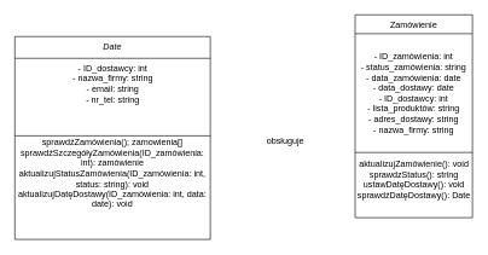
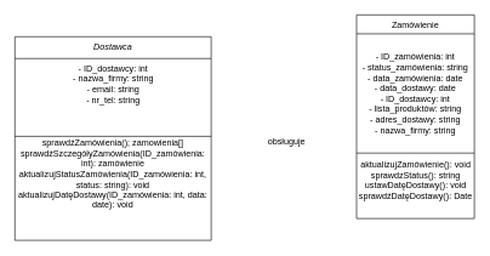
  <mxCell id="0" />
  <mxCell id="1" parent="0" />
- <mxCell id="2" value="Date" style="swimlane;fontStyle=2;align=center;verticalAlign=top;childLayout=stackLayout;horizontal=1;startSize=30;horizontalStack=0;resizeParent=1;resizeLast=0;collapsible=1;marginBottom=0;rounded=0;shadow=0;strokeWidth=1;" parent="1" vertex="1"><mxGeometry x="20" y="50" width="270" height="280" as="geometry"><mxRectangle x="230" y="140" width="160" height="26" as="alternateBounds" /></mxGeometry></mxCell>
+ <mxCell id="2" value="Dostawca" style="swimlane;fontStyle=2;align=center;verticalAlign=top;childLayout=stackLayout;horizontal=1;startSize=30;horizontalStack=0;resizeParent=1;resizeLast=0;collapsible=1;marginBottom=0;rounded=0;shadow=0;strokeWidth=1;" parent="1" vertex="1"><mxGeometry x="20" y="50" width="270" height="280" as="geometry"><mxRectangle x="230" y="140" width="160" height="26" as="alternateBounds" /></mxGeometry></mxCell>
  <mxCell id="3" value="&lt;span style=&quot;text-align: left;&quot;&gt;- ID_dostawcy: int&lt;/span&gt;&lt;br style=&quot;padding: 0px; margin: 0px; text-align: left;&quot;&gt;&lt;span style=&quot;text-align: left;&quot;&gt;- nazwa_firmy: string&lt;/span&gt;&lt;br style=&quot;padding: 0px; margin: 0px; text-align: left;&quot;&gt;&lt;span style=&quot;text-align: left;&quot;&gt;- email: string&lt;/span&gt;&lt;br style=&quot;padding: 0px; margin: 0px; text-align: left;&quot;&gt;&lt;span style=&quot;text-align: left;&quot;&gt;- nr_tel: string&lt;/span&gt;" style="text;html=1;align=center;verticalAlign=middle;resizable=0;points=[];autosize=1;strokeColor=none;fillColor=none;" parent="2" vertex="1"><mxGeometry y="30" width="270" height="70" as="geometry" /></mxCell>
  <mxCell id="4" value="" style="line;html=1;strokeWidth=1;align=left;verticalAlign=middle;spacingTop=-1;spacingLeft=3;spacingRight=3;rotatable=0;labelPosition=right;points=[];portConstraint=eastwest;" parent="2" vertex="1"><mxGeometry y="100" width="270" height="74" as="geometry" /></mxCell>
  <mxCell id="5" value="sprawdźZamówienia(); zamowienia[]&lt;div&gt;sprawdźSzczegółyZamówienia(ID_zamówienia: int): zamówienie&lt;/div&gt;&lt;div&gt;aktualizujStatusZamówienia(ID_zamówienia: int, status: string): void&lt;/div&gt;&lt;div&gt;aktualizujDatęDostawy(ID_zamówienia: int, data: date): void&lt;/div&gt;" style="text;html=1;align=center;verticalAlign=middle;whiteSpace=wrap;rounded=0;" vertex="1" parent="2"><mxGeometry y="174" width="270" height="30" as="geometry" /></mxCell>
  <mxCell id="6" value="&lt;div&gt;&lt;span style=&quot;text-wrap: nowrap;&quot;&gt;&lt;br&gt;&lt;/span&gt;&lt;/div&gt;" style="text;html=1;align=center;verticalAlign=middle;whiteSpace=wrap;rounded=0;" parent="2" vertex="1"><mxGeometry y="204" width="270" height="76" as="geometry" /></mxCell>
  <mxCell id="7" value="Zamówienie" style="swimlane;fontStyle=0;align=center;verticalAlign=top;childLayout=stackLayout;horizontal=1;startSize=26;horizontalStack=0;resizeParent=1;resizeLast=0;collapsible=1;marginBottom=0;rounded=0;shadow=0;strokeWidth=1;" parent="1" vertex="1"><mxGeometry x="490" y="20" width="162" height="280" as="geometry"><mxRectangle x="550" y="140" width="160" height="26" as="alternateBounds" /></mxGeometry></mxCell>
  <mxCell id="8" value="" style="endArrow=none;html=1;rounded=0;entryX=1;entryY=1;entryDx=0;entryDy=0;" edge="1" parent="7" target="9"><mxGeometry width="50" height="50" relative="1" as="geometry"><mxPoint y="190" as="sourcePoint" /><mxPoint x="50" y="140" as="targetPoint" /></mxGeometry></mxCell>
  <mxCell id="9" value="&lt;span style=&quot;text-align: left; text-wrap: nowrap;&quot;&gt;- ID_zamówienia: int&lt;/span&gt;&lt;br style=&quot;padding: 0px; margin: 0px; text-align: left; text-wrap: nowrap;&quot;&gt;&lt;span style=&quot;text-align: left; text-wrap: nowrap;&quot;&gt;- status_zamówienia: string&lt;/span&gt;&lt;br style=&quot;padding: 0px; margin: 0px; text-align: left; text-wrap: nowrap;&quot;&gt;&lt;span style=&quot;text-align: left; text-wrap: nowrap;&quot;&gt;- data_zamówienia: date&lt;/span&gt;&lt;br style=&quot;padding: 0px; margin: 0px; text-align: left; text-wrap: nowrap;&quot;&gt;&lt;span style=&quot;text-align: left; text-wrap: nowrap;&quot;&gt;- data_dostawy: date&lt;/span&gt;&lt;br style=&quot;padding: 0px; margin: 0px; text-align: left; text-wrap: nowrap;&quot;&gt;&lt;span style=&quot;text-align: left; text-wrap: nowrap;&quot;&gt;- ID_dostawcy: int&lt;/span&gt;&lt;br style=&quot;padding: 0px; margin: 0px; text-align: left; text-wrap: nowrap;&quot;&gt;&lt;span style=&quot;text-align: left; text-wrap: nowrap;&quot;&gt;- lista_produktów: string&lt;/span&gt;&lt;br style=&quot;padding: 0px; margin: 0px; text-align: left; text-wrap: nowrap;&quot;&gt;&lt;span style=&quot;text-align: left; text-wrap: nowrap;&quot;&gt;- adres_dostawy: string&lt;/span&gt;&lt;br style=&quot;padding: 0px; margin: 0px; text-align: left; text-wrap: nowrap;&quot;&gt;&lt;span style=&quot;text-align: left; text-wrap: nowrap;&quot;&gt;- nazwa_firmy: string&lt;/span&gt;" style="text;html=1;align=center;verticalAlign=middle;whiteSpace=wrap;rounded=0;" vertex="1" parent="7"><mxGeometry y="26" width="162" height="164" as="geometry" /></mxCell>
  <mxCell id="10" value="" style="line;html=1;strokeWidth=1;align=left;verticalAlign=middle;spacingTop=-1;spacingLeft=3;spacingRight=3;rotatable=0;labelPosition=right;points=[];portConstraint=eastwest;" parent="7" vertex="1"><mxGeometry y="190" width="162" as="geometry" /></mxCell>
  <mxCell id="11" value="aktualizujZamówienie(): void&lt;div style=&quot;text-wrap: wrap;&quot;&gt;&lt;span style=&quot;text-wrap: nowrap;&quot;&gt;sprawdzStatus(): string&lt;/span&gt;&lt;/div&gt;&lt;div style=&quot;text-wrap: wrap;&quot;&gt;&lt;span style=&quot;text-wrap: nowrap;&quot;&gt;ustawDatęDostawy(): void&lt;/span&gt;&lt;/div&gt;&lt;div style=&quot;text-wrap: wrap;&quot;&gt;&lt;span style=&quot;text-wrap: nowrap;&quot;&gt;sprawdźDatęDostawy(): Date&lt;/span&gt;&lt;/div&gt;&lt;div&gt;&lt;span style=&quot;text-wrap: nowrap;&quot;&gt;&lt;br&gt;&lt;/span&gt;&lt;/div&gt;" style="text;html=1;align=center;verticalAlign=middle;resizable=0;points=[];autosize=1;strokeColor=none;fillColor=none;" vertex="1" parent="7"><mxGeometry y="190" width="162" height="90" as="geometry" /></mxCell>
  <mxCell id="12" value="obsługuje" style="text;html=1;align=center;verticalAlign=middle;whiteSpace=wrap;rounded=0;" vertex="1" parent="1"><mxGeometry x="363.5" y="180" width="60" height="30" as="geometry" /></mxCell>
